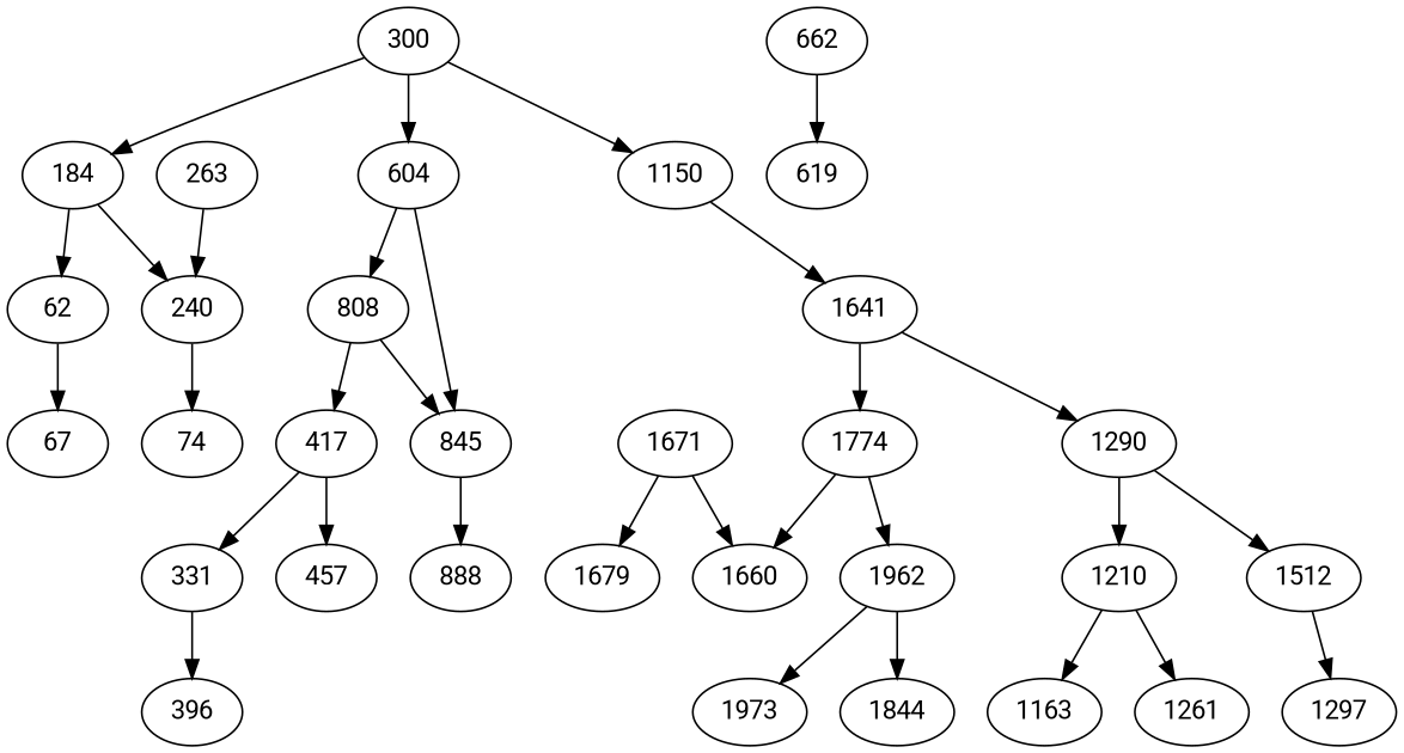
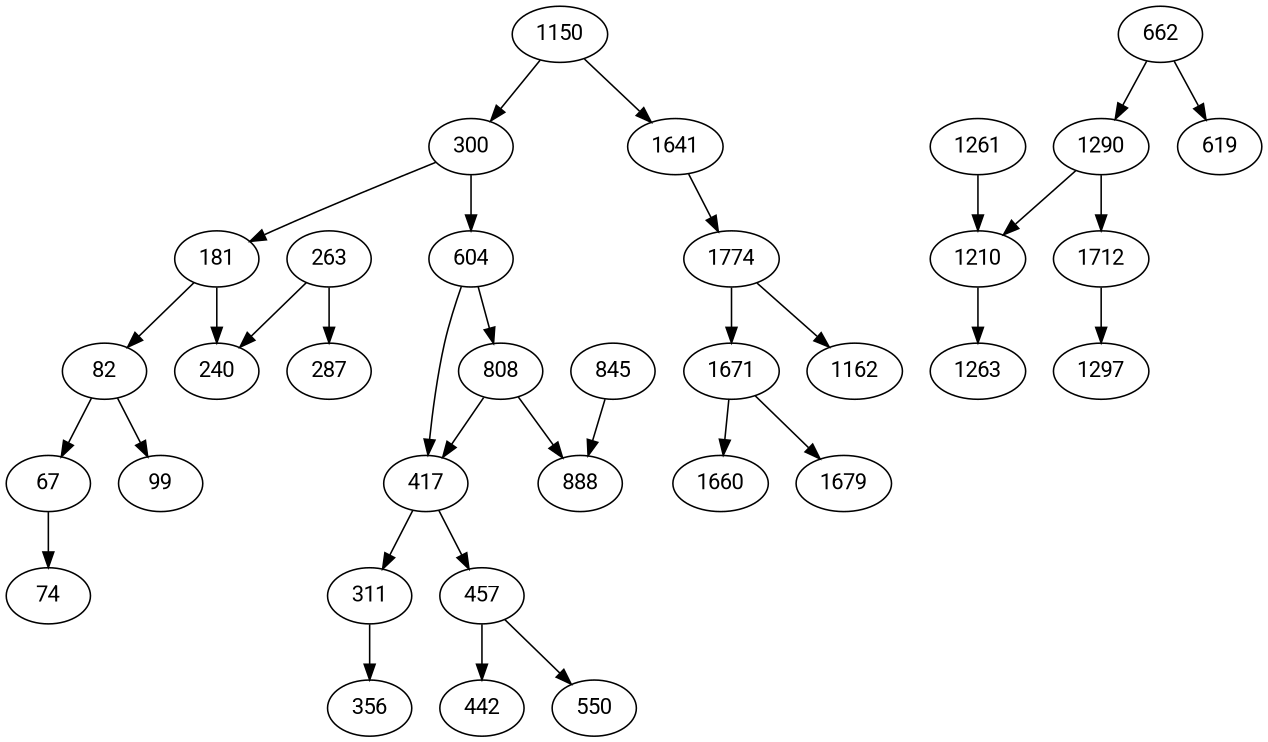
  digraph {
    fontname=Roboto
    node [fontname=Roboto]
    edge [fontname=Roboto]
    1150
    300
    1641
-   184
+   184 [label=181]
    604
    1290
    1774
-   82 [label=62]
+   82
    240
    417
    808
    1210
-   1512
+   1512 [label=1712]
    1671
-   1962
+   1962 [label=1162]
    67
+   99
    263
-   331
+   287
+   331 [label=311]
    457
    845
    74
-   356 [label=396]
+   356
+   442
+   550
    662
    619
    888
-   1163
+   1163 [label=1263]
    1261
    1297
    1660
    1679
-   1844
-   1973
-   300 -> 1150
+   1150 -> 300
    1150 -> 1641
    300 -> 184
    300 -> 604
-   1641 -> 1290
+   662 -> 1290
    1641 -> 1774
    184 -> 82
    184 -> 240
-   604 -> 845
+   604 -> 417
    604 -> 808
    1290 -> 1210
    1290 -> 1512
-   1774 -> 1660
+   1774 -> 1671
    1774 -> 1962
    82 -> 67
+   82 -> 99
    417 -> 331
    417 -> 457
    808 -> 417
-   808 -> 845
+   808 -> 888
    1210 -> 1163
-   1210 -> 1261
+   1261 -> 1210
    1512 -> 1297
    1671 -> 1660
    1671 -> 1679
-   1962 -> 1844
-   1962 -> 1973
-   240 -> 74
+   67 -> 74
    263 -> 240
+   263 -> 287
    331 -> 356
+   457 -> 442
+   457 -> 550
    845 -> 888
    662 -> 619
  }
